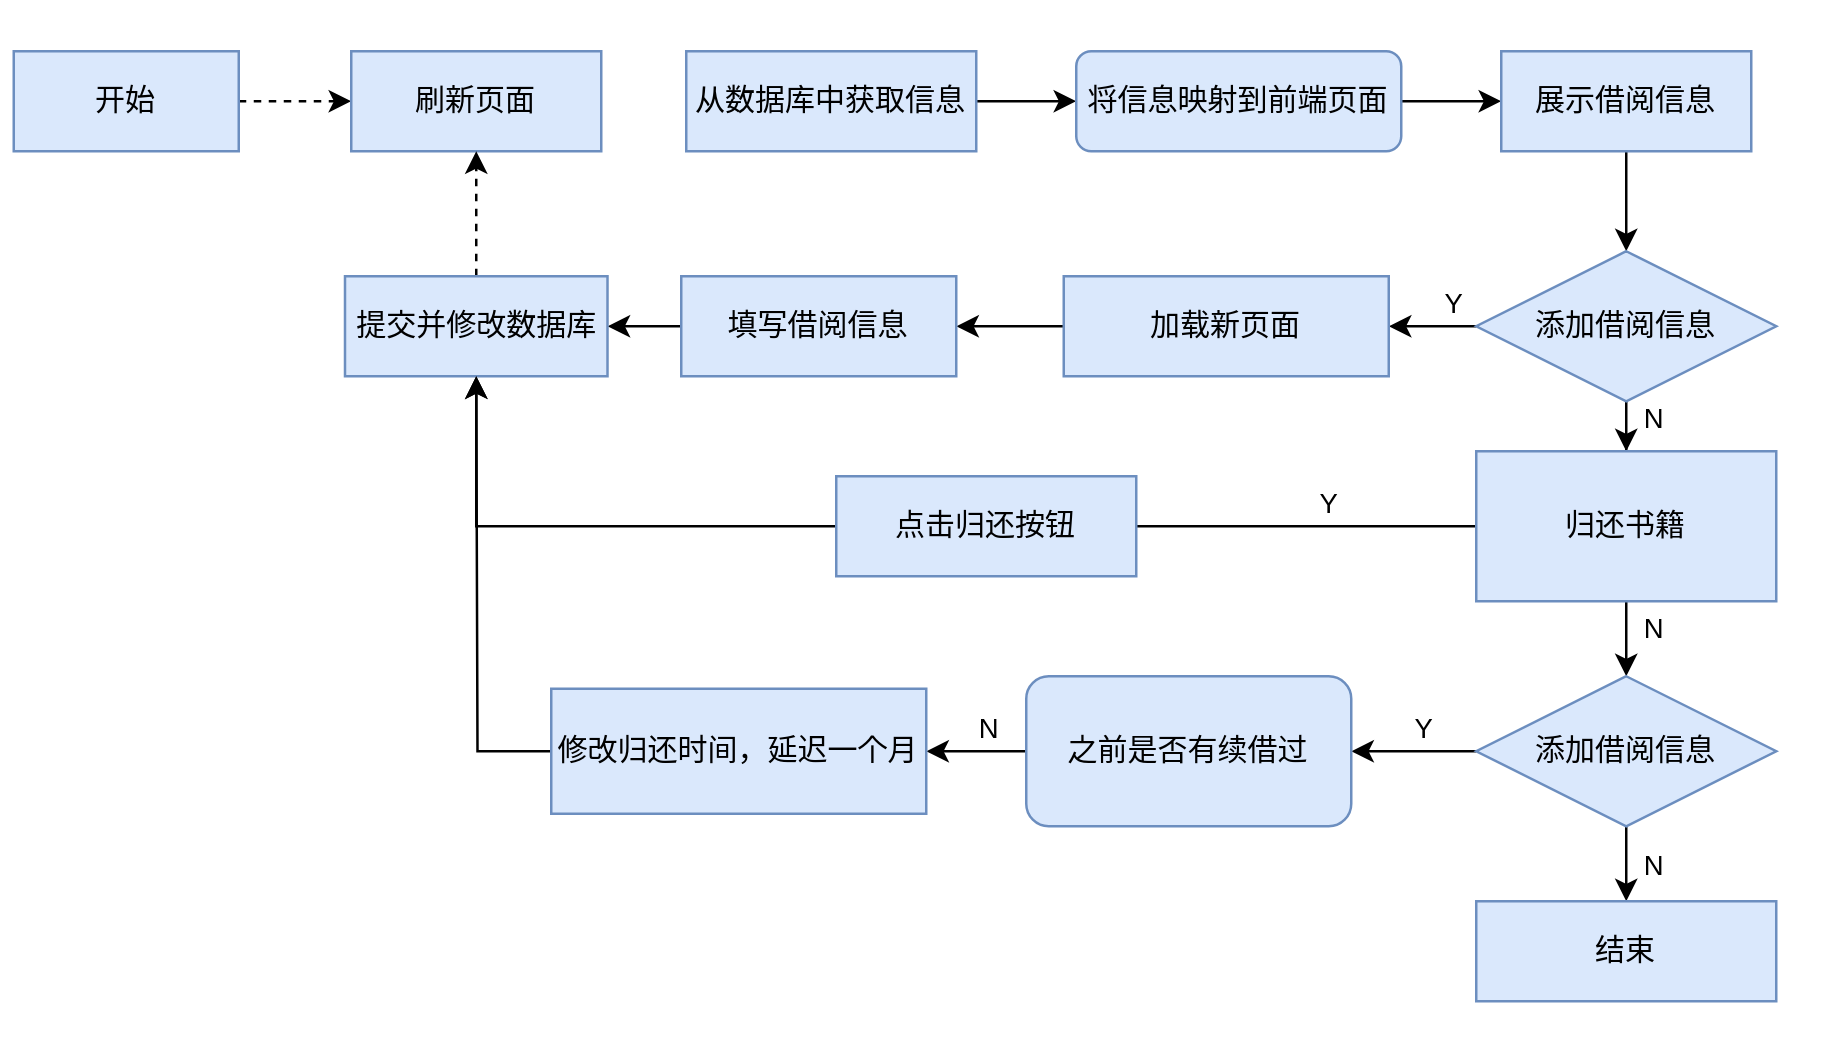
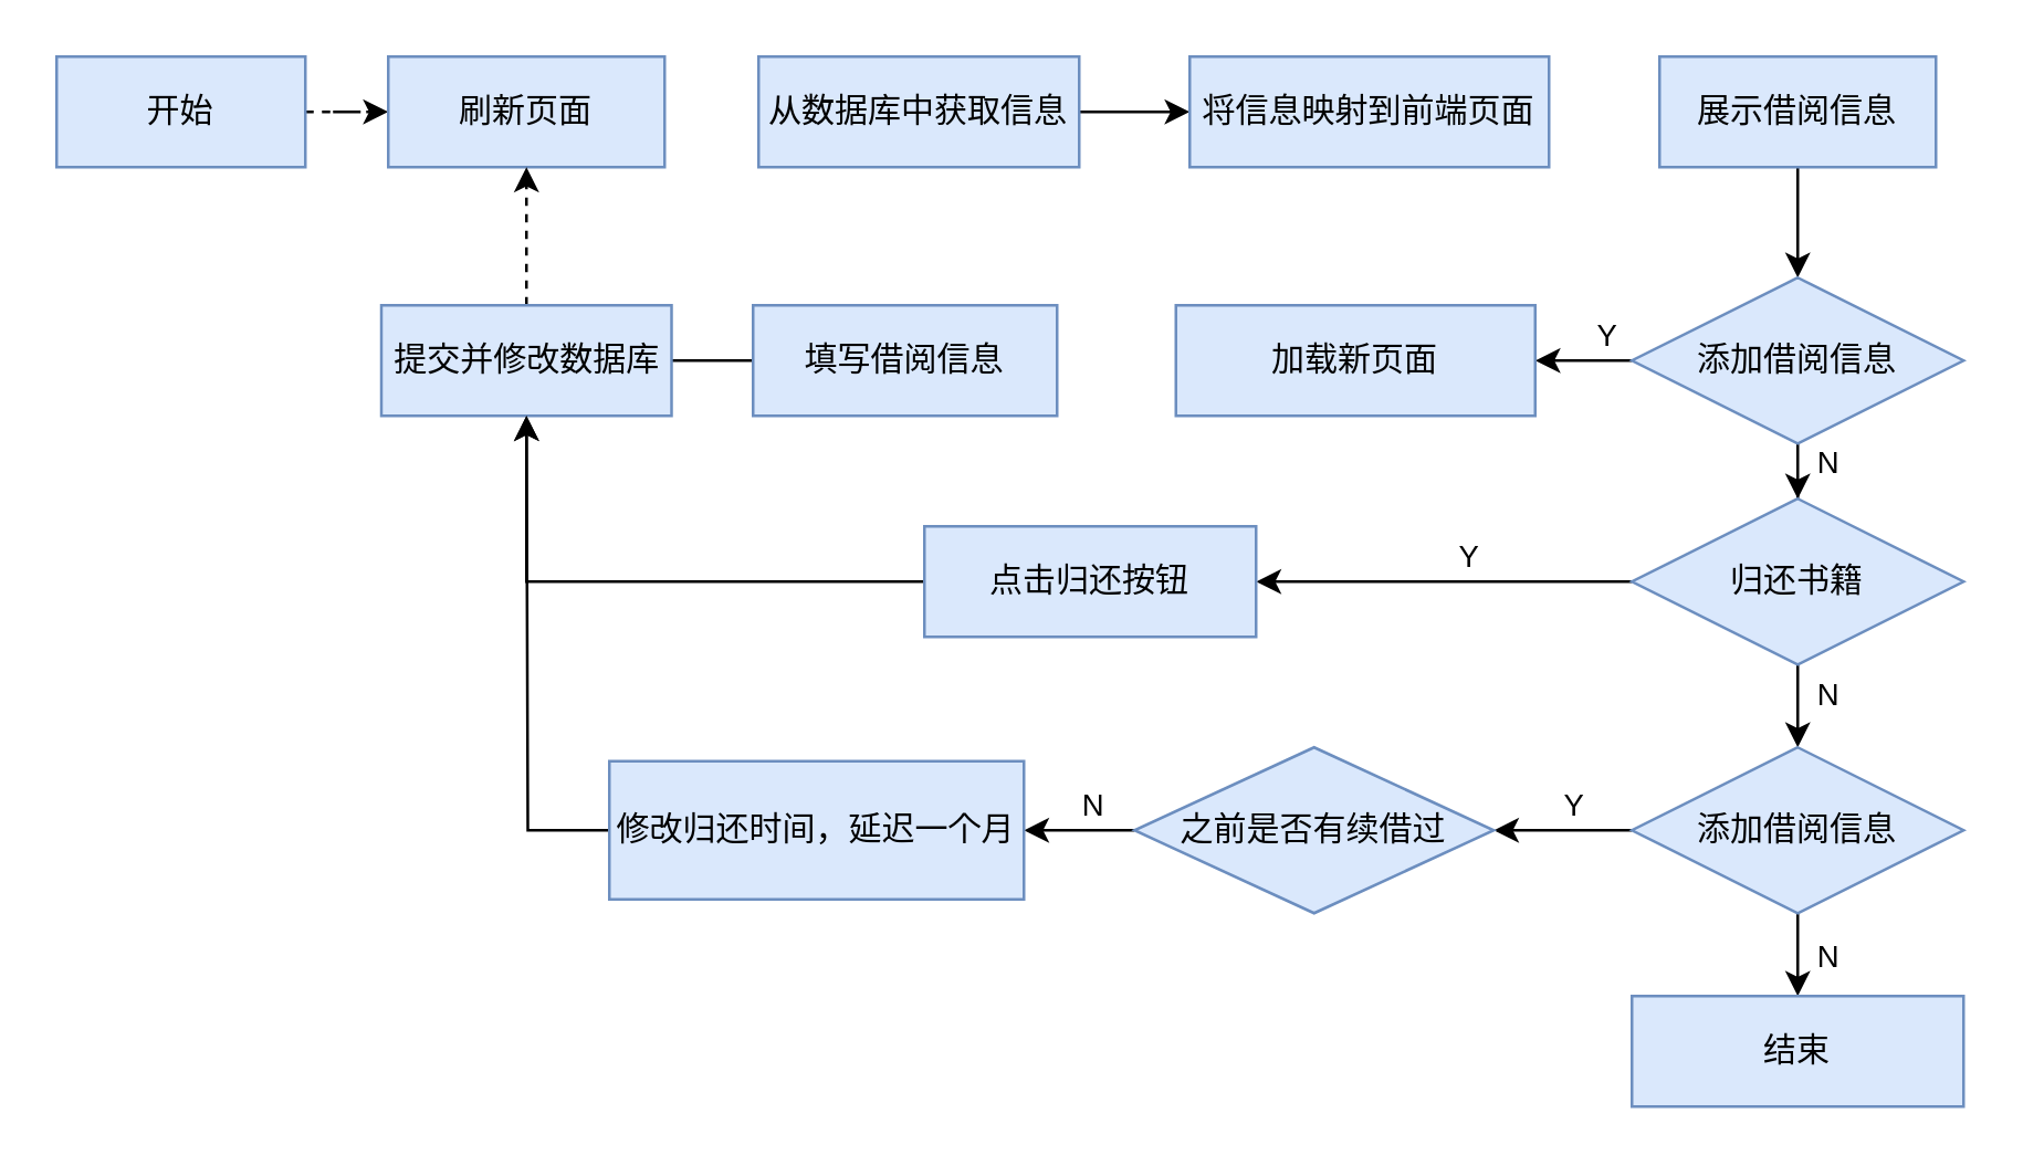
  <mxCell id="0" />
  <mxCell id="1" parent="0" />
  <mxCell id="2" value="" style="edgeStyle=orthogonalEdgeStyle;rounded=0;orthogonalLoop=1;jettySize=auto;html=1;dashed=1;" edge="1" parent="1" source="3" target="4"><mxGeometry relative="1" as="geometry" /></mxCell>
- <mxCell id="3" value="开始" style="rounded=0;whiteSpace=wrap;html=1;fillColor=#dae8fc;strokeColor=#6c8ebf;" vertex="1" parent="1"><mxGeometry x="5" y="20" width="90" height="40" as="geometry" /></mxCell>
+ <mxCell id="3" value="开始" style="rounded=0;whiteSpace=wrap;html=1;fillColor=#dae8fc;strokeColor=#6c8ebf;" vertex="1" parent="1"><mxGeometry x="20" y="20" width="90" height="40" as="geometry" /></mxCell>
  <mxCell id="4" value="刷新页面" style="rounded=0;whiteSpace=wrap;html=1;fillColor=#dae8fc;strokeColor=#6c8ebf;" vertex="1" parent="1"><mxGeometry x="140" y="20" width="100" height="40" as="geometry" /></mxCell>
  <mxCell id="5" value="" style="edgeStyle=orthogonalEdgeStyle;rounded=0;orthogonalLoop=1;jettySize=auto;html=1;" edge="1" parent="1" source="6" target="8"><mxGeometry relative="1" as="geometry" /></mxCell>
  <mxCell id="6" value="从数据库中获取信息" style="rounded=0;whiteSpace=wrap;html=1;fillColor=#dae8fc;strokeColor=#6c8ebf;" vertex="1" parent="1"><mxGeometry x="274" y="20" width="116" height="40" as="geometry" /></mxCell>
- <mxCell id="7" value="" style="edgeStyle=orthogonalEdgeStyle;rounded=0;orthogonalLoop=1;jettySize=auto;html=1;" edge="1" parent="1" source="8" target="10"><mxGeometry relative="1" as="geometry" /></mxCell>
- <mxCell id="8" value="将信息映射到前端页面" style="whiteSpace=wrap;html=1;fillColor=#dae8fc;strokeColor=#6c8ebf;rounded=1;" vertex="1" parent="1"><mxGeometry x="430" y="20" width="130" height="40" as="geometry" /></mxCell>
+ <mxCell id="8" value="将信息映射到前端页面" style="rounded=0;whiteSpace=wrap;html=1;fillColor=#dae8fc;strokeColor=#6c8ebf;" vertex="1" parent="1"><mxGeometry x="430" y="20" width="130" height="40" as="geometry" /></mxCell>
  <mxCell id="9" value="" style="edgeStyle=orthogonalEdgeStyle;rounded=0;orthogonalLoop=1;jettySize=auto;html=1;" edge="1" parent="1" source="10" target="15"><mxGeometry relative="1" as="geometry" /></mxCell>
  <mxCell id="10" value="展示借阅信息" style="rounded=0;whiteSpace=wrap;html=1;fillColor=#dae8fc;strokeColor=#6c8ebf;" vertex="1" parent="1"><mxGeometry x="600" y="20" width="100" height="40" as="geometry" /></mxCell>
  <mxCell id="11" value="" style="edgeStyle=orthogonalEdgeStyle;rounded=0;orthogonalLoop=1;jettySize=auto;html=1;" edge="1" parent="1" source="15" target="17"><mxGeometry relative="1" as="geometry" /></mxCell>
  <mxCell id="12" value="Y" style="edgeLabel;html=1;align=center;verticalAlign=middle;resizable=0;points=[];" vertex="1" connectable="0" parent="11"><mxGeometry x="-0.63" y="-2" relative="1" as="geometry"><mxPoint x="-2" y="-8" as="offset" /></mxGeometry></mxCell>
  <mxCell id="13" value="" style="edgeStyle=orthogonalEdgeStyle;rounded=0;orthogonalLoop=1;jettySize=auto;html=1;entryX=0.5;entryY=0;entryDx=0;entryDy=0;" edge="1" parent="1" source="15" target="26"><mxGeometry relative="1" as="geometry" /></mxCell>
  <mxCell id="14" value="N" style="edgeLabel;html=1;align=center;verticalAlign=middle;resizable=0;points=[];" vertex="1" connectable="0" parent="13"><mxGeometry x="0.533" y="2" relative="1" as="geometry"><mxPoint x="8" as="offset" /></mxGeometry></mxCell>
  <mxCell id="15" value="添加借阅信息" style="rhombus;whiteSpace=wrap;html=1;fillColor=#dae8fc;strokeColor=#6c8ebf;" vertex="1" parent="1"><mxGeometry x="590" y="100" width="120" height="60" as="geometry" /></mxCell>
- <mxCell id="16" value="" style="edgeStyle=orthogonalEdgeStyle;rounded=0;orthogonalLoop=1;jettySize=auto;html=1;" edge="1" parent="1" source="17" target="19"><mxGeometry relative="1" as="geometry" /></mxCell>
  <mxCell id="17" value="加载新页面" style="rounded=0;whiteSpace=wrap;html=1;fillColor=#dae8fc;strokeColor=#6c8ebf;" vertex="1" parent="1"><mxGeometry x="425" y="110" width="130" height="40" as="geometry" /></mxCell>
- <mxCell id="18" value="" style="edgeStyle=orthogonalEdgeStyle;rounded=0;orthogonalLoop=1;jettySize=auto;html=1;" edge="1" parent="1" source="19" target="21"><mxGeometry relative="1" as="geometry" /></mxCell>
+ <mxCell id="18" value="" style="edgeStyle=orthogonalEdgeStyle;rounded=0;orthogonalLoop=1;jettySize=auto;html=1;endArrow=none;" edge="1" parent="1" source="19" target="21"><mxGeometry relative="1" as="geometry" /></mxCell>
  <mxCell id="19" value="填写借阅信息" style="rounded=0;whiteSpace=wrap;html=1;fillColor=#dae8fc;strokeColor=#6c8ebf;" vertex="1" parent="1"><mxGeometry x="272" y="110" width="110" height="40" as="geometry" /></mxCell>
  <mxCell id="20" value="" style="edgeStyle=orthogonalEdgeStyle;rounded=0;orthogonalLoop=1;jettySize=auto;html=1;dashed=1;" edge="1" parent="1" source="21" target="4"><mxGeometry relative="1" as="geometry" /></mxCell>
  <mxCell id="21" value="提交并修改数据库" style="rounded=0;whiteSpace=wrap;html=1;fillColor=#dae8fc;strokeColor=#6c8ebf;" vertex="1" parent="1"><mxGeometry x="137.5" y="110" width="105" height="40" as="geometry" /></mxCell>
  <mxCell id="22" value="" style="edgeStyle=orthogonalEdgeStyle;rounded=0;orthogonalLoop=1;jettySize=auto;html=1;" edge="1" parent="1" source="26" target="31"><mxGeometry relative="1" as="geometry" /></mxCell>
  <mxCell id="23" value="N" style="edgeLabel;html=1;align=center;verticalAlign=middle;resizable=0;points=[];" vertex="1" connectable="0" parent="22"><mxGeometry x="-0.76" y="4" relative="1" as="geometry"><mxPoint x="6" y="4" as="offset" /></mxGeometry></mxCell>
- <mxCell id="24" style="edgeStyle=orthogonalEdgeStyle;rounded=0;orthogonalLoop=1;jettySize=auto;html=1;exitX=0;exitY=0.5;exitDx=0;exitDy=0;entryX=1;entryY=0.5;entryDx=0;entryDy=0;endArrow=none;" edge="1" parent="1" source="26" target="33"><mxGeometry relative="1" as="geometry" /></mxCell>
+ <mxCell id="24" style="edgeStyle=orthogonalEdgeStyle;rounded=0;orthogonalLoop=1;jettySize=auto;html=1;exitX=0;exitY=0.5;exitDx=0;exitDy=0;entryX=1;entryY=0.5;entryDx=0;entryDy=0;" edge="1" parent="1" source="26" target="33"><mxGeometry relative="1" as="geometry" /></mxCell>
  <mxCell id="25" value="Y" style="edgeLabel;html=1;align=center;verticalAlign=middle;resizable=0;points=[];" vertex="1" connectable="0" parent="24"><mxGeometry x="-0.054" y="-2" relative="1" as="geometry"><mxPoint x="4" y="-8" as="offset" /></mxGeometry></mxCell>
- <mxCell id="26" value="归还书籍" style="whiteSpace=wrap;html=1;fillColor=#dae8fc;strokeColor=#6c8ebf;rounded=0;" vertex="1" parent="1"><mxGeometry x="590" y="180" width="120" height="60" as="geometry" /></mxCell>
+ <mxCell id="26" value="归还书籍" style="rhombus;whiteSpace=wrap;html=1;fillColor=#dae8fc;strokeColor=#6c8ebf;" vertex="1" parent="1"><mxGeometry x="590" y="180" width="120" height="60" as="geometry" /></mxCell>
  <mxCell id="27" value="" style="edgeStyle=orthogonalEdgeStyle;rounded=0;orthogonalLoop=1;jettySize=auto;html=1;" edge="1" parent="1" source="31" target="36"><mxGeometry relative="1" as="geometry" /></mxCell>
  <mxCell id="28" value="Y" style="edgeLabel;html=1;align=center;verticalAlign=middle;resizable=0;points=[];" vertex="1" connectable="0" parent="27"><mxGeometry x="-0.107" y="-2" relative="1" as="geometry"><mxPoint y="-8" as="offset" /></mxGeometry></mxCell>
  <mxCell id="29" value="" style="edgeStyle=orthogonalEdgeStyle;rounded=0;orthogonalLoop=1;jettySize=auto;html=1;" edge="1" parent="1" source="31" target="39"><mxGeometry relative="1" as="geometry"><Array as="points"><mxPoint x="650" y="350" /><mxPoint x="650" y="350" /></Array></mxGeometry></mxCell>
  <mxCell id="30" value="N" style="edgeLabel;html=1;align=center;verticalAlign=middle;resizable=0;points=[];" vertex="1" connectable="0" parent="29"><mxGeometry relative="1" as="geometry"><mxPoint x="10" as="offset" /></mxGeometry></mxCell>
  <mxCell id="31" value="添加借阅信息" style="rhombus;whiteSpace=wrap;html=1;fillColor=#dae8fc;strokeColor=#6c8ebf;" vertex="1" parent="1"><mxGeometry x="590" y="270" width="120" height="60" as="geometry" /></mxCell>
  <mxCell id="32" style="edgeStyle=orthogonalEdgeStyle;rounded=0;orthogonalLoop=1;jettySize=auto;html=1;exitX=0;exitY=0.5;exitDx=0;exitDy=0;entryX=0.5;entryY=1;entryDx=0;entryDy=0;" edge="1" parent="1" source="33" target="21"><mxGeometry relative="1" as="geometry" /></mxCell>
  <mxCell id="33" value="点击归还按钮" style="rounded=0;whiteSpace=wrap;html=1;fillColor=#dae8fc;strokeColor=#6c8ebf;" vertex="1" parent="1"><mxGeometry x="334" y="190" width="120" height="40" as="geometry" /></mxCell>
  <mxCell id="34" value="" style="edgeStyle=orthogonalEdgeStyle;rounded=0;orthogonalLoop=1;jettySize=auto;html=1;" edge="1" parent="1" source="36" target="38"><mxGeometry relative="1" as="geometry" /></mxCell>
  <mxCell id="35" value="N" style="edgeLabel;html=1;align=center;verticalAlign=middle;resizable=0;points=[];" vertex="1" connectable="0" parent="34"><mxGeometry x="-0.183" y="1" relative="1" as="geometry"><mxPoint y="-11" as="offset" /></mxGeometry></mxCell>
- <mxCell id="36" value="之前是否有续借过" style="whiteSpace=wrap;html=1;fillColor=#dae8fc;strokeColor=#6c8ebf;rounded=1;" vertex="1" parent="1"><mxGeometry x="410" y="270" width="130" height="60" as="geometry" /></mxCell>
+ <mxCell id="36" value="之前是否有续借过" style="rhombus;whiteSpace=wrap;html=1;fillColor=#dae8fc;strokeColor=#6c8ebf;" vertex="1" parent="1"><mxGeometry x="410" y="270" width="130" height="60" as="geometry" /></mxCell>
  <mxCell id="37" style="edgeStyle=orthogonalEdgeStyle;rounded=0;orthogonalLoop=1;jettySize=auto;html=1;exitX=0;exitY=0.5;exitDx=0;exitDy=0;" edge="1" parent="1" source="38"><mxGeometry relative="1" as="geometry"><mxPoint x="190" y="150" as="targetPoint" /></mxGeometry></mxCell>
  <mxCell id="38" value="修改归还时间，延迟一个月" style="rounded=0;whiteSpace=wrap;html=1;fillColor=#dae8fc;strokeColor=#6c8ebf;" vertex="1" parent="1"><mxGeometry x="220" y="275" width="150" height="50" as="geometry" /></mxCell>
  <mxCell id="39" value="结束" style="rounded=0;whiteSpace=wrap;html=1;fillColor=#dae8fc;strokeColor=#6c8ebf;" vertex="1" parent="1"><mxGeometry x="590" y="360" width="120" height="40" as="geometry" /></mxCell>
